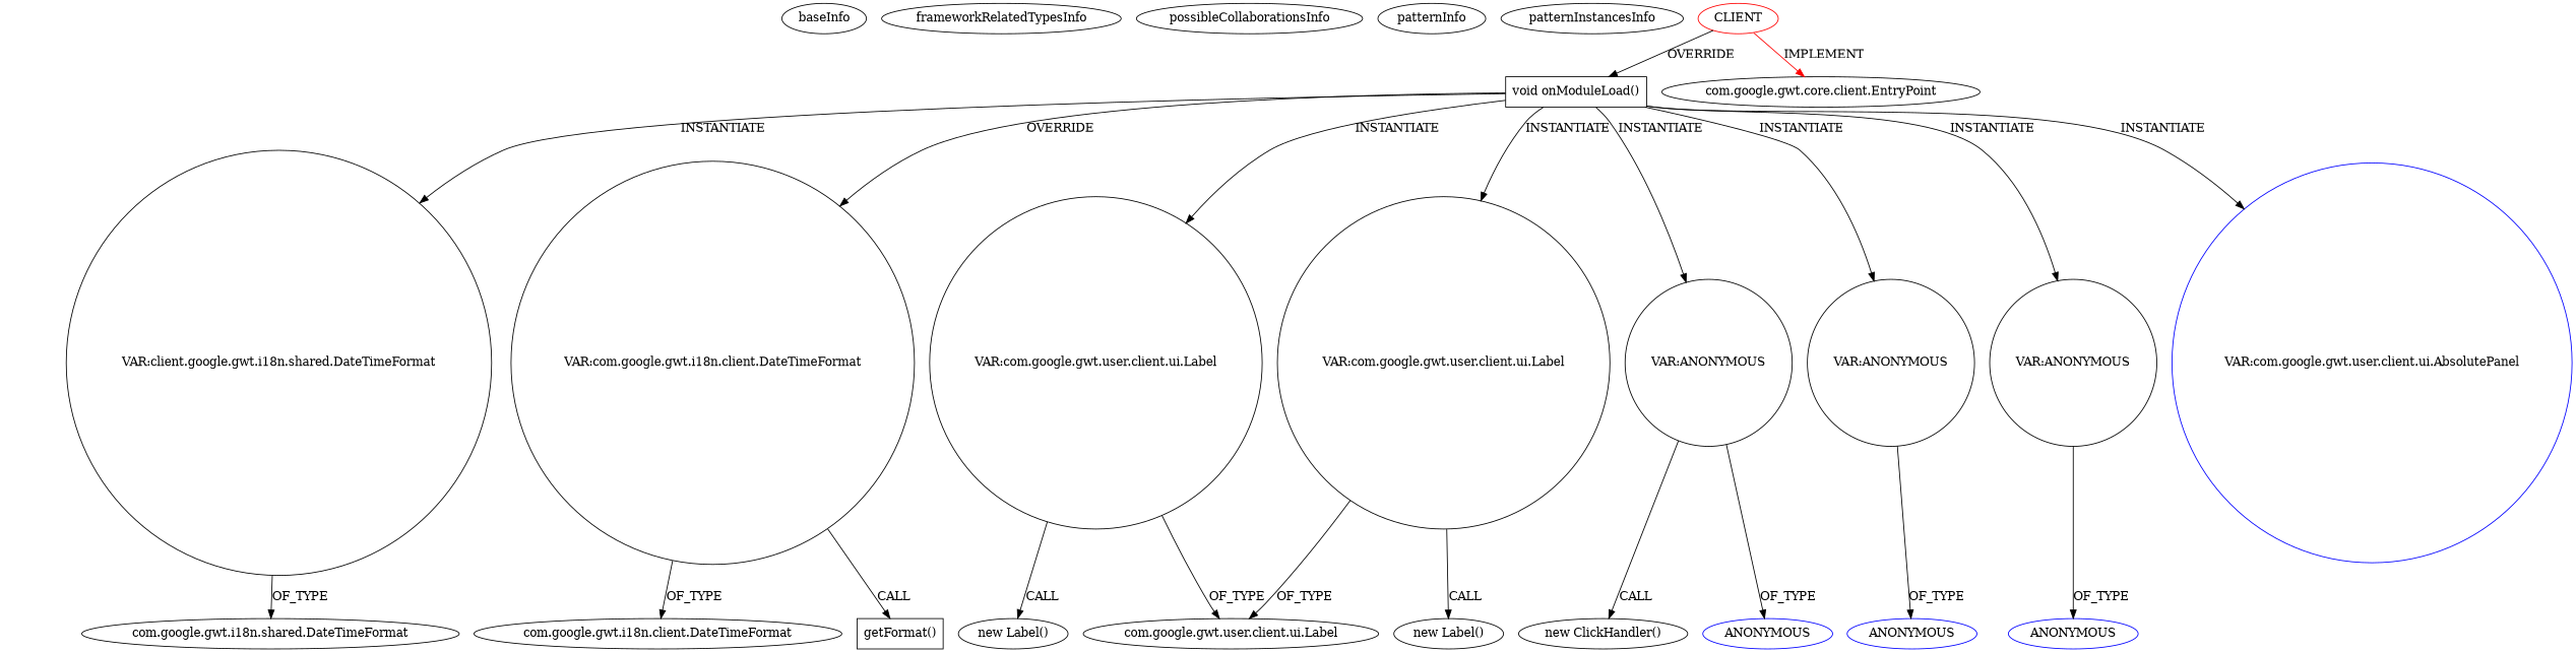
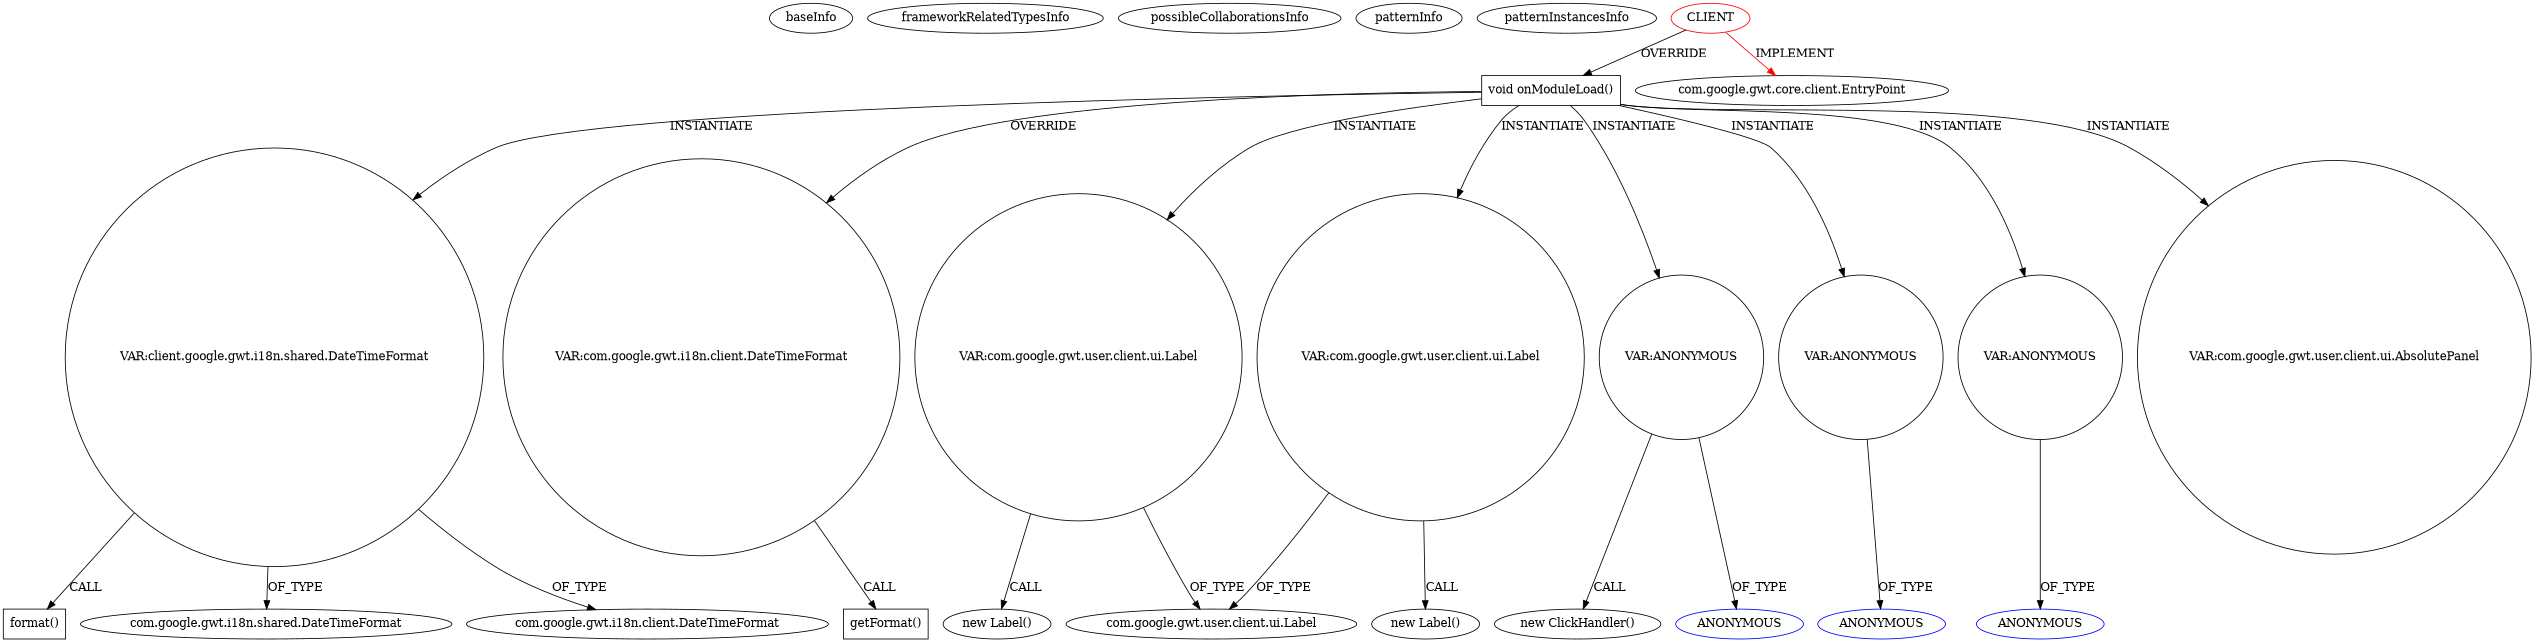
  digraph {
    node [isFrameworkType=false vertexType=VARIABLE_EXPRESION]
    baseInfo [category=pattern graphId=1131 isAnonymous=false possibleRelation=false isFrameworkType="" vertexType=""]
    frameworkRelatedTypesInfo [0="com.google.gwt.core.client.EntryPoint" isFrameworkType="" vertexType=""]
    possibleCollaborationsInfo [isFrameworkType="" vertexType=""]
    patternInfo [frequency=2.0 patternRootClient=0 isFrameworkType="" vertexType=""]
    patternInstancesInfo [0="nakaken0629-mezamashimailgwt~/nakaken0629-mezamashimailgwt/mezamashimailgwt-master/mezamashimailgwt/src/com/appspot/mezamashimailgwt/client/Mezamashimailgwt.java~Mezamashimailgwt~4116" 1="coldplayguy-flight87~/coldplayguy-flight87/flight87-master/BookFlight/src/bookflight/client/BookFlight.java~BookFlight~1091" isFrameworkType="" vertexType=""]
    n6 [label="com.google.gwt.i18n.shared.DateTimeFormat" vertexType=FRAMEWORK_CLASS_TYPE]
    n7 [label="VAR:client.google.gwt.i18n.shared.DateTimeFormat" shape=circle]
+   n8 [label="format()" shape=box vertexType=INSIDE_CALL]
    n9 [label="void onModuleLoad()" shape=box vertexType=OVERRIDING_METHOD_DECLARATION]
    n10 [label="VAR:com.google.gwt.i18n.client.DateTimeFormat" shape=circle]
    n11 [label="VAR:com.google.gwt.user.client.ui.Label" shape=circle]
    n12 [label="VAR:com.google.gwt.user.client.ui.Label" shape=circle]
    n13 [label="VAR:ANONYMOUS" shape=circle]
    n14 [label="VAR:ANONYMOUS" shape=circle]
    n15 [label="VAR:ANONYMOUS" shape=circle]
-   n16 [label="VAR:com.google.gwt.user.client.ui.AbsolutePanel" shape=circle color=blue]
+   n16 [label="VAR:com.google.gwt.user.client.ui.AbsolutePanel" shape=circle]
    n17 [label="com.google.gwt.i18n.client.DateTimeFormat" vertexType=FRAMEWORK_CLASS_TYPE]
    n18 [label="getFormat()" shape=box vertexType=INSIDE_CALL]
    n19 [label="com.google.gwt.user.client.ui.Label" vertexType=FRAMEWORK_CLASS_TYPE]
    n20 [label="new Label()" vertexType=CONSTRUCTOR_CALL]
    n21 [label="new Label()" vertexType=CONSTRUCTOR_CALL]
    n22 [color=blue label=ANONYMOUS vertexType=REFERENCE_ANONYMOUS_DECLARATION]
    n23 [label="new ClickHandler()" vertexType=CONSTRUCTOR_CALL]
    n24 [color=blue label=ANONYMOUS vertexType=REFERENCE_ANONYMOUS_DECLARATION]
    n25 [color=blue label=ANONYMOUS vertexType=REFERENCE_ANONYMOUS_DECLARATION]
    n26 [color=red label=CLIENT vertexType=ROOT_CLIENT_CLASS_DECLARATION]
    n27 [label="com.google.gwt.core.client.EntryPoint" vertexType=FRAMEWORK_INTERFACE_TYPE]
    n7 -> n6 [label=OF_TYPE]
+   n7 -> n8 [label=CALL]
    n9 -> n7 [label=INSTANTIATE]
    n9 -> n10 [label=OVERRIDE]
    n9 -> n11 [label=INSTANTIATE]
    n9 -> n12 [label=INSTANTIATE]
    n9 -> n13 [label=INSTANTIATE]
    n9 -> n14 [label=INSTANTIATE]
    n9 -> n15 [label=INSTANTIATE]
    n9 -> n16 [label=INSTANTIATE]
-   n10 -> n17 [label=OF_TYPE]
+   n7 -> n17 [label=OF_TYPE]
    n10 -> n18 [label=CALL]
    n11 -> n19 [label=OF_TYPE]
    n11 -> n20 [label=CALL]
    n12 -> n19 [label=OF_TYPE]
    n12 -> n21 [label=CALL]
    n13 -> n22 [label=OF_TYPE]
    n13 -> n23 [label=CALL]
    n14 -> n24 [label=OF_TYPE]
    n15 -> n25 [label=OF_TYPE]
    n26 -> n9 [label=OVERRIDE]
    n26 -> n27 [color=red label=IMPLEMENT]
  }
